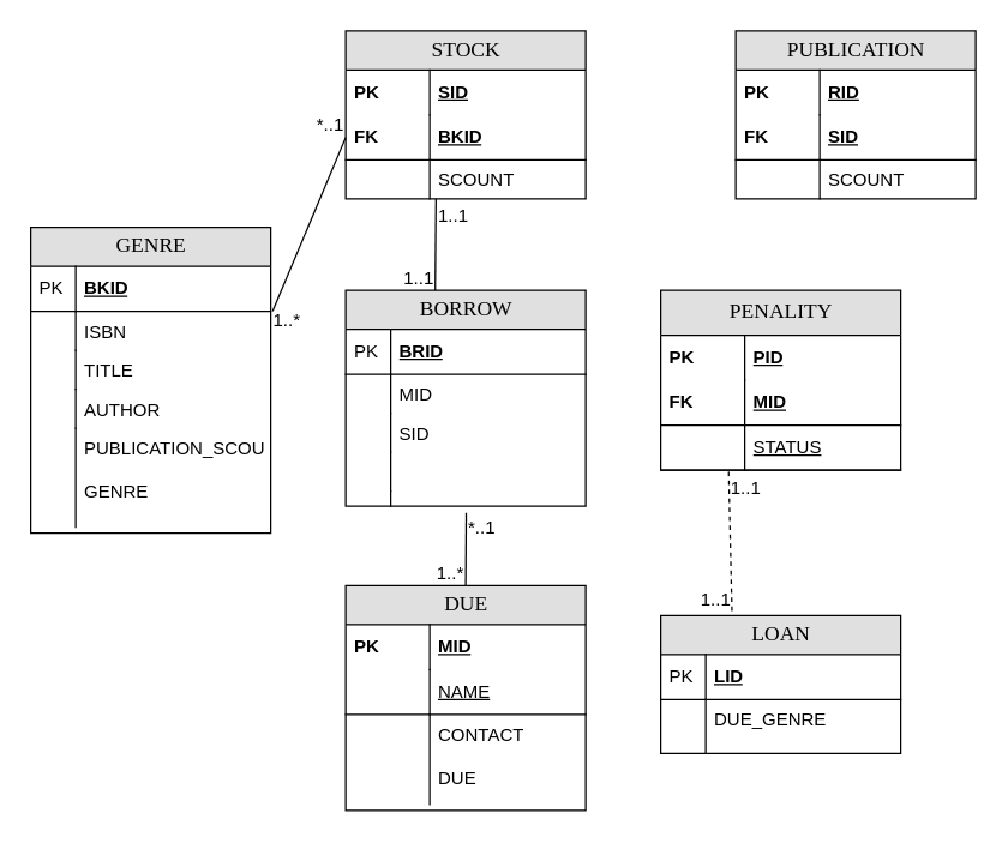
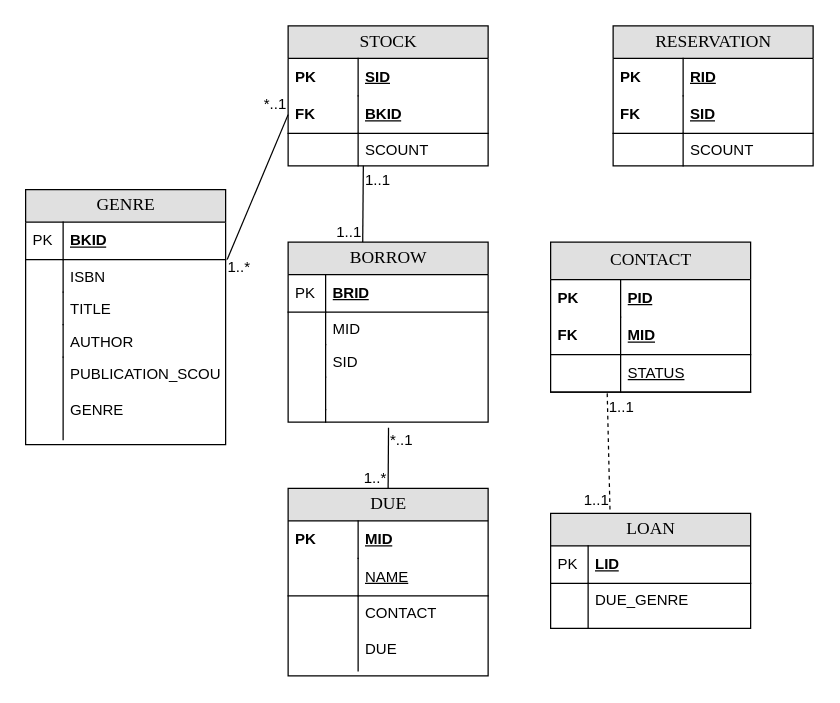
  <mxCell id="0" />
  <mxCell id="1" parent="0" />
  <mxCell id="2" value="STOCK" style="swimlane;html=1;fontStyle=0;childLayout=stackLayout;horizontal=1;startSize=26;fillColor=#e0e0e0;horizontalStack=0;resizeParent=1;resizeLast=0;collapsible=1;marginBottom=0;swimlaneFillColor=#ffffff;align=center;rounded=0;shadow=0;comic=0;labelBackgroundColor=none;strokeWidth=1;fontFamily=Verdana;fontSize=14" parent="1" vertex="1"><mxGeometry x="230" y="20" width="160" height="112" as="geometry" /></mxCell>
  <mxCell id="3" value="SID" style="shape=partialRectangle;top=0;left=0;right=0;bottom=0;html=1;align=left;verticalAlign=middle;fillColor=none;spacingLeft=60;spacingRight=4;whiteSpace=wrap;overflow=hidden;rotatable=0;points=[[0,0.5],[1,0.5]];portConstraint=eastwest;dropTarget=0;fontStyle=5;" parent="2" vertex="1"><mxGeometry y="26" width="160" height="30" as="geometry" /></mxCell>
  <mxCell id="4" value="PK" style="shape=partialRectangle;fontStyle=1;top=0;left=0;bottom=0;html=1;fillColor=none;align=left;verticalAlign=middle;spacingLeft=4;spacingRight=4;whiteSpace=wrap;overflow=hidden;rotatable=0;points=[];portConstraint=eastwest;part=1;" parent="3" vertex="1" connectable="0"><mxGeometry width="56" height="30" as="geometry" /></mxCell>
  <mxCell id="5" value="BKID" style="shape=partialRectangle;top=0;left=0;right=0;bottom=1;html=1;align=left;verticalAlign=middle;fillColor=none;spacingLeft=60;spacingRight=4;whiteSpace=wrap;overflow=hidden;rotatable=0;points=[[0,0.5],[1,0.5]];portConstraint=eastwest;dropTarget=0;fontStyle=5;" parent="2" vertex="1"><mxGeometry y="56" width="160" height="30" as="geometry" /></mxCell>
  <mxCell id="6" value="FK" style="shape=partialRectangle;fontStyle=1;top=0;left=0;bottom=0;html=1;fillColor=none;align=left;verticalAlign=middle;spacingLeft=4;spacingRight=4;whiteSpace=wrap;overflow=hidden;rotatable=0;points=[];portConstraint=eastwest;part=1;" parent="5" vertex="1" connectable="0"><mxGeometry width="56" height="30" as="geometry" /></mxCell>
  <mxCell id="7" value="SCOUNT" style="shape=partialRectangle;top=0;left=0;right=0;bottom=0;html=1;align=left;verticalAlign=top;fillColor=none;spacingLeft=60;spacingRight=4;whiteSpace=wrap;overflow=hidden;rotatable=0;points=[[0,0.5],[1,0.5]];portConstraint=eastwest;dropTarget=0;" parent="2" vertex="1"><mxGeometry y="86" width="160" height="26" as="geometry" /></mxCell>
  <mxCell id="8" value="" style="shape=partialRectangle;top=0;left=0;bottom=0;html=1;fillColor=none;align=left;verticalAlign=top;spacingLeft=4;spacingRight=4;whiteSpace=wrap;overflow=hidden;rotatable=0;points=[];portConstraint=eastwest;part=1;" parent="7" vertex="1" connectable="0"><mxGeometry width="56" height="26" as="geometry" /></mxCell>
  <mxCell id="9" value="LOAN" style="swimlane;html=1;fontStyle=0;childLayout=stackLayout;horizontal=1;startSize=26;fillColor=#e0e0e0;horizontalStack=0;resizeParent=1;resizeLast=0;collapsible=1;marginBottom=0;swimlaneFillColor=#ffffff;align=center;rounded=0;shadow=0;comic=0;labelBackgroundColor=none;strokeWidth=1;fontFamily=Verdana;fontSize=14" parent="1" vertex="1"><mxGeometry x="440" y="410" width="160" height="92" as="geometry" /></mxCell>
  <mxCell id="10" value="LID" style="shape=partialRectangle;top=0;left=0;right=0;bottom=1;html=1;align=left;verticalAlign=middle;fillColor=none;spacingLeft=34;spacingRight=4;whiteSpace=wrap;overflow=hidden;rotatable=0;points=[[0,0.5],[1,0.5]];portConstraint=eastwest;dropTarget=0;fontStyle=5;" parent="9" vertex="1"><mxGeometry y="26" width="160" height="30" as="geometry" /></mxCell>
  <mxCell id="11" value="PK" style="shape=partialRectangle;top=0;left=0;bottom=0;html=1;fillColor=none;align=left;verticalAlign=middle;spacingLeft=4;spacingRight=4;whiteSpace=wrap;overflow=hidden;rotatable=0;points=[];portConstraint=eastwest;part=1;" parent="10" vertex="1" connectable="0"><mxGeometry width="30" height="30" as="geometry" /></mxCell>
  <mxCell id="12" value="DUE_GENRE" style="shape=partialRectangle;top=0;left=0;right=0;bottom=0;html=1;align=left;verticalAlign=top;fillColor=none;spacingLeft=34;spacingRight=4;whiteSpace=wrap;overflow=hidden;rotatable=0;points=[[0,0.5],[1,0.5]];portConstraint=eastwest;dropTarget=0;" parent="9" vertex="1"><mxGeometry y="56" width="160" height="36" as="geometry" /></mxCell>
  <mxCell id="13" value="" style="shape=partialRectangle;top=0;left=0;bottom=0;html=1;fillColor=none;align=left;verticalAlign=top;spacingLeft=4;spacingRight=4;whiteSpace=wrap;overflow=hidden;rotatable=0;points=[];portConstraint=eastwest;part=1;" parent="12" vertex="1" connectable="0"><mxGeometry width="30" height="36" as="geometry" /></mxCell>
  <mxCell id="14" value="DUE" style="swimlane;html=1;fontStyle=0;childLayout=stackLayout;horizontal=1;startSize=26;fillColor=#e0e0e0;horizontalStack=0;resizeParent=1;resizeLast=0;collapsible=1;marginBottom=0;swimlaneFillColor=#ffffff;align=center;rounded=0;shadow=0;comic=0;labelBackgroundColor=none;strokeWidth=1;fontFamily=Verdana;fontSize=14" parent="1" vertex="1"><mxGeometry x="230" y="390" width="160" height="150" as="geometry" /></mxCell>
  <mxCell id="15" value="MID" style="shape=partialRectangle;top=0;left=0;right=0;bottom=0;html=1;align=left;verticalAlign=middle;fillColor=none;spacingLeft=60;spacingRight=4;whiteSpace=wrap;overflow=hidden;rotatable=0;points=[[0,0.5],[1,0.5]];portConstraint=eastwest;dropTarget=0;fontStyle=5;" parent="14" vertex="1"><mxGeometry y="26" width="160" height="30" as="geometry" /></mxCell>
  <mxCell id="16" value="PK" style="shape=partialRectangle;fontStyle=1;top=0;left=0;bottom=0;html=1;fillColor=none;align=left;verticalAlign=middle;spacingLeft=4;spacingRight=4;whiteSpace=wrap;overflow=hidden;rotatable=0;points=[];portConstraint=eastwest;part=1;" parent="15" vertex="1" connectable="0"><mxGeometry width="56" height="30" as="geometry" /></mxCell>
  <mxCell id="17" value="&lt;span style=&quot;font-weight: normal;&quot;&gt;NAME&lt;/span&gt;" style="shape=partialRectangle;top=0;left=0;right=0;bottom=1;html=1;align=left;verticalAlign=middle;fillColor=none;spacingLeft=60;spacingRight=4;whiteSpace=wrap;overflow=hidden;rotatable=0;points=[[0,0.5],[1,0.5]];portConstraint=eastwest;dropTarget=0;fontStyle=5;" parent="14" vertex="1"><mxGeometry y="56" width="160" height="30" as="geometry" /></mxCell>
  <mxCell id="18" value="" style="shape=partialRectangle;fontStyle=1;top=0;left=0;bottom=0;html=1;fillColor=none;align=left;verticalAlign=middle;spacingLeft=4;spacingRight=4;whiteSpace=wrap;overflow=hidden;rotatable=0;points=[];portConstraint=eastwest;part=1;" parent="17" vertex="1" connectable="0"><mxGeometry width="56" height="30" as="geometry" /></mxCell>
  <mxCell id="19" value="CONTACT&lt;br&gt;&lt;br&gt;DUE" style="shape=partialRectangle;top=0;left=0;right=0;bottom=0;html=1;align=left;verticalAlign=top;fillColor=none;spacingLeft=60;spacingRight=4;whiteSpace=wrap;overflow=hidden;rotatable=0;points=[[0,0.5],[1,0.5]];portConstraint=eastwest;dropTarget=0;" parent="14" vertex="1"><mxGeometry y="86" width="160" height="60" as="geometry" /></mxCell>
  <mxCell id="20" value="" style="shape=partialRectangle;top=0;left=0;bottom=0;html=1;fillColor=none;align=left;verticalAlign=top;spacingLeft=4;spacingRight=4;whiteSpace=wrap;overflow=hidden;rotatable=0;points=[];portConstraint=eastwest;part=1;" parent="19" vertex="1" connectable="0"><mxGeometry width="56" height="60" as="geometry" /></mxCell>
- <mxCell id="21" value="PENALITY" style="swimlane;html=1;fontStyle=0;childLayout=stackLayout;horizontal=1;startSize=30;fillColor=#e0e0e0;horizontalStack=0;resizeParent=1;resizeLast=0;collapsible=1;marginBottom=0;swimlaneFillColor=#ffffff;align=center;rounded=0;shadow=0;comic=0;labelBackgroundColor=none;strokeWidth=1;fontFamily=Verdana;fontSize=14" parent="1" vertex="1"><mxGeometry x="440" y="193" width="160" height="120" as="geometry" /></mxCell>
+ <mxCell id="21" value="CONTACT" style="swimlane;html=1;fontStyle=0;childLayout=stackLayout;horizontal=1;startSize=30;fillColor=#e0e0e0;horizontalStack=0;resizeParent=1;resizeLast=0;collapsible=1;marginBottom=0;swimlaneFillColor=#ffffff;align=center;rounded=0;shadow=0;comic=0;labelBackgroundColor=none;strokeWidth=1;fontFamily=Verdana;fontSize=14" parent="1" vertex="1"><mxGeometry x="440" y="193" width="160" height="120" as="geometry" /></mxCell>
  <mxCell id="22" value="PID" style="shape=partialRectangle;top=0;left=0;right=0;bottom=0;html=1;align=left;verticalAlign=middle;fillColor=none;spacingLeft=60;spacingRight=4;whiteSpace=wrap;overflow=hidden;rotatable=0;points=[[0,0.5],[1,0.5]];portConstraint=eastwest;dropTarget=0;fontStyle=5;" parent="21" vertex="1"><mxGeometry y="30" width="160" height="30" as="geometry" /></mxCell>
  <mxCell id="23" value="PK" style="shape=partialRectangle;fontStyle=1;top=0;left=0;bottom=0;html=1;fillColor=none;align=left;verticalAlign=middle;spacingLeft=4;spacingRight=4;whiteSpace=wrap;overflow=hidden;rotatable=0;points=[];portConstraint=eastwest;part=1;" parent="22" vertex="1" connectable="0"><mxGeometry width="56" height="30" as="geometry" /></mxCell>
  <mxCell id="24" value="MID" style="shape=partialRectangle;top=0;left=0;right=0;bottom=1;html=1;align=left;verticalAlign=middle;fillColor=none;spacingLeft=60;spacingRight=4;whiteSpace=wrap;overflow=hidden;rotatable=0;points=[[0,0.5],[1,0.5]];portConstraint=eastwest;dropTarget=0;fontStyle=5;" parent="21" vertex="1"><mxGeometry y="60" width="160" height="30" as="geometry" /></mxCell>
  <mxCell id="25" value="FK" style="shape=partialRectangle;fontStyle=1;top=0;left=0;bottom=0;html=1;fillColor=none;align=left;verticalAlign=middle;spacingLeft=4;spacingRight=4;whiteSpace=wrap;overflow=hidden;rotatable=0;points=[];portConstraint=eastwest;part=1;" parent="24" vertex="1" connectable="0"><mxGeometry width="56" height="30" as="geometry" /></mxCell>
  <mxCell id="26" value="&lt;span style=&quot;font-weight: normal;&quot;&gt;STATUS&lt;/span&gt;" style="shape=partialRectangle;top=0;left=0;right=0;bottom=1;html=1;align=left;verticalAlign=middle;fillColor=none;spacingLeft=60;spacingRight=4;whiteSpace=wrap;overflow=hidden;rotatable=0;points=[[0,0.5],[1,0.5]];portConstraint=eastwest;dropTarget=0;fontStyle=5;" vertex="1" parent="21"><mxGeometry y="90" width="160" height="30" as="geometry" /></mxCell>
  <mxCell id="27" value="" style="shape=partialRectangle;fontStyle=1;top=0;left=0;bottom=0;html=1;fillColor=none;align=left;verticalAlign=middle;spacingLeft=4;spacingRight=4;whiteSpace=wrap;overflow=hidden;rotatable=0;points=[];portConstraint=eastwest;part=1;" vertex="1" connectable="0" parent="26"><mxGeometry width="56" height="30" as="geometry" /></mxCell>
  <mxCell id="28" value="GENRE" style="swimlane;html=1;fontStyle=0;childLayout=stackLayout;horizontal=1;startSize=26;fillColor=#e0e0e0;horizontalStack=0;resizeParent=1;resizeLast=0;collapsible=1;marginBottom=0;swimlaneFillColor=#ffffff;align=center;rounded=0;shadow=0;comic=0;labelBackgroundColor=none;strokeWidth=1;fontFamily=Verdana;fontSize=14" parent="1" vertex="1"><mxGeometry x="20" y="151" width="160" height="204" as="geometry" /></mxCell>
  <mxCell id="29" value="BKID" style="shape=partialRectangle;top=0;left=0;right=0;bottom=1;html=1;align=left;verticalAlign=middle;fillColor=none;spacingLeft=34;spacingRight=4;whiteSpace=wrap;overflow=hidden;rotatable=0;points=[[0,0.5],[1,0.5]];portConstraint=eastwest;dropTarget=0;fontStyle=5;" parent="28" vertex="1"><mxGeometry y="26" width="160" height="30" as="geometry" /></mxCell>
  <mxCell id="30" value="PK" style="shape=partialRectangle;top=0;left=0;bottom=0;html=1;fillColor=none;align=left;verticalAlign=middle;spacingLeft=4;spacingRight=4;whiteSpace=wrap;overflow=hidden;rotatable=0;points=[];portConstraint=eastwest;part=1;" parent="29" vertex="1" connectable="0"><mxGeometry width="30" height="30" as="geometry" /></mxCell>
  <mxCell id="31" value="ISBN" style="shape=partialRectangle;top=0;left=0;right=0;bottom=0;html=1;align=left;verticalAlign=top;fillColor=none;spacingLeft=34;spacingRight=4;whiteSpace=wrap;overflow=hidden;rotatable=0;points=[[0,0.5],[1,0.5]];portConstraint=eastwest;dropTarget=0;" parent="28" vertex="1"><mxGeometry y="56" width="160" height="26" as="geometry" /></mxCell>
  <mxCell id="32" value="" style="shape=partialRectangle;top=0;left=0;bottom=0;html=1;fillColor=none;align=left;verticalAlign=top;spacingLeft=4;spacingRight=4;whiteSpace=wrap;overflow=hidden;rotatable=0;points=[];portConstraint=eastwest;part=1;" parent="31" vertex="1" connectable="0"><mxGeometry width="30" height="26" as="geometry" /></mxCell>
  <mxCell id="33" value="TITLE" style="shape=partialRectangle;top=0;left=0;right=0;bottom=0;html=1;align=left;verticalAlign=top;fillColor=none;spacingLeft=34;spacingRight=4;whiteSpace=wrap;overflow=hidden;rotatable=0;points=[[0,0.5],[1,0.5]];portConstraint=eastwest;dropTarget=0;" parent="28" vertex="1"><mxGeometry y="82" width="160" height="26" as="geometry" /></mxCell>
  <mxCell id="34" value="" style="shape=partialRectangle;top=0;left=0;bottom=0;html=1;fillColor=none;align=left;verticalAlign=top;spacingLeft=4;spacingRight=4;whiteSpace=wrap;overflow=hidden;rotatable=0;points=[];portConstraint=eastwest;part=1;" parent="33" vertex="1" connectable="0"><mxGeometry width="30" height="26" as="geometry" /></mxCell>
  <mxCell id="35" value="AUTHOR" style="shape=partialRectangle;top=0;left=0;right=0;bottom=0;html=1;align=left;verticalAlign=top;fillColor=none;spacingLeft=34;spacingRight=4;whiteSpace=wrap;overflow=hidden;rotatable=0;points=[[0,0.5],[1,0.5]];portConstraint=eastwest;dropTarget=0;" parent="28" vertex="1"><mxGeometry y="108" width="160" height="26" as="geometry" /></mxCell>
  <mxCell id="36" value="" style="shape=partialRectangle;top=0;left=0;bottom=0;html=1;fillColor=none;align=left;verticalAlign=top;spacingLeft=4;spacingRight=4;whiteSpace=wrap;overflow=hidden;rotatable=0;points=[];portConstraint=eastwest;part=1;" parent="35" vertex="1" connectable="0"><mxGeometry width="30" height="26" as="geometry" /></mxCell>
  <mxCell id="37" value="PUBLICATION_SCOUNT&lt;br&gt;&lt;br&gt;GENRE" style="shape=partialRectangle;top=0;left=0;right=0;bottom=0;html=1;align=left;verticalAlign=top;fillColor=none;spacingLeft=34;spacingRight=4;whiteSpace=wrap;overflow=hidden;rotatable=0;points=[[0,0.5],[1,0.5]];portConstraint=eastwest;dropTarget=0;" parent="28" vertex="1"><mxGeometry y="134" width="160" height="66" as="geometry" /></mxCell>
  <mxCell id="38" value="" style="shape=partialRectangle;top=0;left=0;bottom=0;html=1;fillColor=none;align=left;verticalAlign=top;spacingLeft=4;spacingRight=4;whiteSpace=wrap;overflow=hidden;rotatable=0;points=[];portConstraint=eastwest;part=1;" parent="37" vertex="1" connectable="0"><mxGeometry width="30" height="66" as="geometry" /></mxCell>
  <mxCell id="39" value="BORROW" style="swimlane;html=1;fontStyle=0;childLayout=stackLayout;horizontal=1;startSize=26;fillColor=#e0e0e0;horizontalStack=0;resizeParent=1;resizeLast=0;collapsible=1;marginBottom=0;swimlaneFillColor=#ffffff;align=center;rounded=0;shadow=0;comic=0;labelBackgroundColor=none;strokeWidth=1;fontFamily=Verdana;fontSize=14" parent="1" vertex="1"><mxGeometry x="230" y="193" width="160" height="144" as="geometry" /></mxCell>
  <mxCell id="40" value="BRID" style="shape=partialRectangle;top=0;left=0;right=0;bottom=1;html=1;align=left;verticalAlign=middle;fillColor=none;spacingLeft=34;spacingRight=4;whiteSpace=wrap;overflow=hidden;rotatable=0;points=[[0,0.5],[1,0.5]];portConstraint=eastwest;dropTarget=0;fontStyle=5;" parent="39" vertex="1"><mxGeometry y="26" width="160" height="30" as="geometry" /></mxCell>
  <mxCell id="41" value="PK" style="shape=partialRectangle;top=0;left=0;bottom=0;html=1;fillColor=none;align=left;verticalAlign=middle;spacingLeft=4;spacingRight=4;whiteSpace=wrap;overflow=hidden;rotatable=0;points=[];portConstraint=eastwest;part=1;" parent="40" vertex="1" connectable="0"><mxGeometry width="30" height="30" as="geometry" /></mxCell>
  <mxCell id="42" value="MID" style="shape=partialRectangle;top=0;left=0;right=0;bottom=0;html=1;align=left;verticalAlign=top;fillColor=none;spacingLeft=34;spacingRight=4;whiteSpace=wrap;overflow=hidden;rotatable=0;points=[[0,0.5],[1,0.5]];portConstraint=eastwest;dropTarget=0;" parent="39" vertex="1"><mxGeometry y="56" width="160" height="26" as="geometry" /></mxCell>
  <mxCell id="43" value="" style="shape=partialRectangle;top=0;left=0;bottom=0;html=1;fillColor=none;align=left;verticalAlign=top;spacingLeft=4;spacingRight=4;whiteSpace=wrap;overflow=hidden;rotatable=0;points=[];portConstraint=eastwest;part=1;" parent="42" vertex="1" connectable="0"><mxGeometry width="30" height="26" as="geometry" /></mxCell>
  <mxCell id="44" value="SID" style="shape=partialRectangle;top=0;left=0;right=0;bottom=0;html=1;align=left;verticalAlign=top;fillColor=none;spacingLeft=34;spacingRight=4;whiteSpace=wrap;overflow=hidden;rotatable=0;points=[[0,0.5],[1,0.5]];portConstraint=eastwest;dropTarget=0;" parent="39" vertex="1"><mxGeometry y="82" width="160" height="26" as="geometry" /></mxCell>
  <mxCell id="45" value="" style="shape=partialRectangle;top=0;left=0;bottom=0;html=1;fillColor=none;align=left;verticalAlign=top;spacingLeft=4;spacingRight=4;whiteSpace=wrap;overflow=hidden;rotatable=0;points=[];portConstraint=eastwest;part=1;" parent="44" vertex="1" connectable="0"><mxGeometry width="30" height="26" as="geometry" /></mxCell>
  <mxCell id="46" value="" style="shape=partialRectangle;top=0;left=0;right=0;bottom=0;html=1;align=left;verticalAlign=top;fillColor=none;spacingLeft=34;spacingRight=4;whiteSpace=wrap;overflow=hidden;rotatable=0;points=[[0,0.5],[1,0.5]];portConstraint=eastwest;dropTarget=0;" parent="39" vertex="1"><mxGeometry y="108" width="160" height="26" as="geometry" /></mxCell>
  <mxCell id="47" value="" style="shape=partialRectangle;top=0;left=0;bottom=0;html=1;fillColor=none;align=left;verticalAlign=top;spacingLeft=4;spacingRight=4;whiteSpace=wrap;overflow=hidden;rotatable=0;points=[];portConstraint=eastwest;part=1;" parent="46" vertex="1" connectable="0"><mxGeometry width="30" height="26" as="geometry" /></mxCell>
  <mxCell id="48" value="" style="shape=partialRectangle;top=0;left=0;right=0;bottom=0;html=1;align=left;verticalAlign=top;fillColor=none;spacingLeft=34;spacingRight=4;whiteSpace=wrap;overflow=hidden;rotatable=0;points=[[0,0.5],[1,0.5]];portConstraint=eastwest;dropTarget=0;" parent="39" vertex="1"><mxGeometry y="134" width="160" height="10" as="geometry" /></mxCell>
  <mxCell id="49" value="" style="shape=partialRectangle;top=0;left=0;bottom=0;html=1;fillColor=none;align=left;verticalAlign=top;spacingLeft=4;spacingRight=4;whiteSpace=wrap;overflow=hidden;rotatable=0;points=[];portConstraint=eastwest;part=1;" parent="48" vertex="1" connectable="0"><mxGeometry width="30" height="10" as="geometry" /></mxCell>
  <mxCell id="50" value="" style="endArrow=none;html=1;rounded=0;entryX=0.5;entryY=0;entryDx=0;entryDy=0;exitX=0.502;exitY=1.442;exitDx=0;exitDy=0;exitPerimeter=0;" parent="1" source="48" target="14" edge="1"><mxGeometry relative="1" as="geometry"><mxPoint x="230" y="300" as="sourcePoint" /><mxPoint x="490" y="240" as="targetPoint" /></mxGeometry></mxCell>
  <mxCell id="51" value="*..1" style="resizable=0;html=1;whiteSpace=wrap;align=left;verticalAlign=bottom;" parent="50" connectable="0" vertex="1"><mxGeometry x="-1" relative="1" as="geometry"><mxPoint y="19" as="offset" /></mxGeometry></mxCell>
  <mxCell id="52" value="1..*" style="resizable=0;html=1;whiteSpace=wrap;align=right;verticalAlign=bottom;" parent="50" connectable="0" vertex="1"><mxGeometry x="1" relative="1" as="geometry" /></mxCell>
  <mxCell id="53" value="" style="endArrow=none;html=1;rounded=0;exitX=0.376;exitY=0.996;exitDx=0;exitDy=0;exitPerimeter=0;entryX=0.373;entryY=0;entryDx=0;entryDy=0;entryPerimeter=0;" parent="1" source="7" target="39" edge="1"><mxGeometry relative="1" as="geometry"><mxPoint x="210" y="130" as="sourcePoint" /><mxPoint x="220" y="170" as="targetPoint" /></mxGeometry></mxCell>
  <mxCell id="54" value="1..1" style="resizable=0;html=1;whiteSpace=wrap;align=left;verticalAlign=bottom;" parent="53" connectable="0" vertex="1"><mxGeometry x="-1" relative="1" as="geometry"><mxPoint y="20" as="offset" /></mxGeometry></mxCell>
  <mxCell id="55" value="1..1" style="resizable=0;html=1;whiteSpace=wrap;align=right;verticalAlign=bottom;" parent="53" connectable="0" vertex="1"><mxGeometry x="1" relative="1" as="geometry" /></mxCell>
  <mxCell id="56" value="" style="endArrow=none;html=1;rounded=0;exitX=1.008;exitY=-0.006;exitDx=0;exitDy=0;exitPerimeter=0;entryX=0;entryY=0.5;entryDx=0;entryDy=0;" parent="1" source="31" target="5" edge="1"><mxGeometry relative="1" as="geometry"><mxPoint x="160" y="150" as="sourcePoint" /><mxPoint x="260" y="150" as="targetPoint" /></mxGeometry></mxCell>
  <mxCell id="57" value="1..*" style="resizable=0;html=1;whiteSpace=wrap;align=left;verticalAlign=bottom;" parent="56" connectable="0" vertex="1"><mxGeometry x="-1" relative="1" as="geometry"><mxPoint x="-1" y="14" as="offset" /></mxGeometry></mxCell>
  <mxCell id="58" value="*..1" style="resizable=0;html=1;whiteSpace=wrap;align=right;verticalAlign=bottom;" parent="56" connectable="0" vertex="1"><mxGeometry x="1" relative="1" as="geometry" /></mxCell>
  <mxCell id="59" value="" style="endArrow=none;html=1;rounded=0;entryX=0.297;entryY=-0.017;entryDx=0;entryDy=0;exitX=0.283;exitY=1.033;exitDx=0;exitDy=0;exitPerimeter=0;entryPerimeter=0;dashed=1;" edge="1" parent="1" source="26" target="9"><mxGeometry relative="1" as="geometry"><mxPoint x="460" y="340" as="sourcePoint" /><mxPoint x="430" y="465" as="targetPoint" /></mxGeometry></mxCell>
  <mxCell id="60" value="1..1" style="resizable=0;html=1;whiteSpace=wrap;align=left;verticalAlign=bottom;" connectable="0" vertex="1" parent="59"><mxGeometry x="-1" relative="1" as="geometry"><mxPoint y="19" as="offset" /></mxGeometry></mxCell>
  <mxCell id="61" value="1..1" style="resizable=0;html=1;whiteSpace=wrap;align=right;verticalAlign=bottom;" connectable="0" vertex="1" parent="59"><mxGeometry x="1" relative="1" as="geometry" /></mxCell>
- <mxCell id="62" value="PUBLICATION" style="swimlane;html=1;fontStyle=0;childLayout=stackLayout;horizontal=1;startSize=26;fillColor=#e0e0e0;horizontalStack=0;resizeParent=1;resizeLast=0;collapsible=1;marginBottom=0;swimlaneFillColor=#ffffff;align=center;rounded=0;shadow=0;comic=0;labelBackgroundColor=none;strokeWidth=1;fontFamily=Verdana;fontSize=14" vertex="1" parent="1"><mxGeometry x="490" y="20" width="160" height="112" as="geometry" /></mxCell>
+ <mxCell id="62" value="RESERVATION" style="swimlane;html=1;fontStyle=0;childLayout=stackLayout;horizontal=1;startSize=26;fillColor=#e0e0e0;horizontalStack=0;resizeParent=1;resizeLast=0;collapsible=1;marginBottom=0;swimlaneFillColor=#ffffff;align=center;rounded=0;shadow=0;comic=0;labelBackgroundColor=none;strokeWidth=1;fontFamily=Verdana;fontSize=14" vertex="1" parent="1"><mxGeometry x="490" y="20" width="160" height="112" as="geometry" /></mxCell>
  <mxCell id="63" value="RID" style="shape=partialRectangle;top=0;left=0;right=0;bottom=0;html=1;align=left;verticalAlign=middle;fillColor=none;spacingLeft=60;spacingRight=4;whiteSpace=wrap;overflow=hidden;rotatable=0;points=[[0,0.5],[1,0.5]];portConstraint=eastwest;dropTarget=0;fontStyle=5;" vertex="1" parent="62"><mxGeometry y="26" width="160" height="30" as="geometry" /></mxCell>
  <mxCell id="64" value="PK" style="shape=partialRectangle;fontStyle=1;top=0;left=0;bottom=0;html=1;fillColor=none;align=left;verticalAlign=middle;spacingLeft=4;spacingRight=4;whiteSpace=wrap;overflow=hidden;rotatable=0;points=[];portConstraint=eastwest;part=1;" vertex="1" connectable="0" parent="63"><mxGeometry width="56" height="30" as="geometry" /></mxCell>
  <mxCell id="65" value="SID" style="shape=partialRectangle;top=0;left=0;right=0;bottom=1;html=1;align=left;verticalAlign=middle;fillColor=none;spacingLeft=60;spacingRight=4;whiteSpace=wrap;overflow=hidden;rotatable=0;points=[[0,0.5],[1,0.5]];portConstraint=eastwest;dropTarget=0;fontStyle=5;" vertex="1" parent="62"><mxGeometry y="56" width="160" height="30" as="geometry" /></mxCell>
  <mxCell id="66" value="FK" style="shape=partialRectangle;fontStyle=1;top=0;left=0;bottom=0;html=1;fillColor=none;align=left;verticalAlign=middle;spacingLeft=4;spacingRight=4;whiteSpace=wrap;overflow=hidden;rotatable=0;points=[];portConstraint=eastwest;part=1;" vertex="1" connectable="0" parent="65"><mxGeometry width="56" height="30" as="geometry" /></mxCell>
  <mxCell id="67" value="SCOUNT" style="shape=partialRectangle;top=0;left=0;right=0;bottom=0;html=1;align=left;verticalAlign=top;fillColor=none;spacingLeft=60;spacingRight=4;whiteSpace=wrap;overflow=hidden;rotatable=0;points=[[0,0.5],[1,0.5]];portConstraint=eastwest;dropTarget=0;" vertex="1" parent="62"><mxGeometry y="86" width="160" height="26" as="geometry" /></mxCell>
  <mxCell id="68" value="" style="shape=partialRectangle;top=0;left=0;bottom=0;html=1;fillColor=none;align=left;verticalAlign=top;spacingLeft=4;spacingRight=4;whiteSpace=wrap;overflow=hidden;rotatable=0;points=[];portConstraint=eastwest;part=1;" vertex="1" connectable="0" parent="67"><mxGeometry width="56" height="26" as="geometry" /></mxCell>
